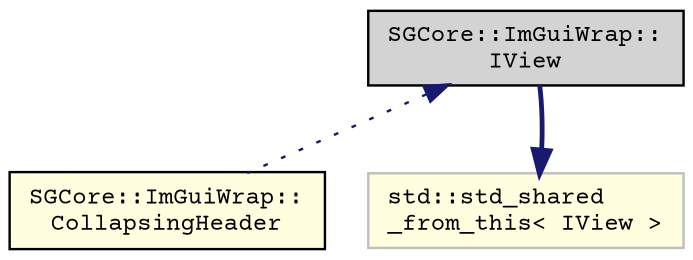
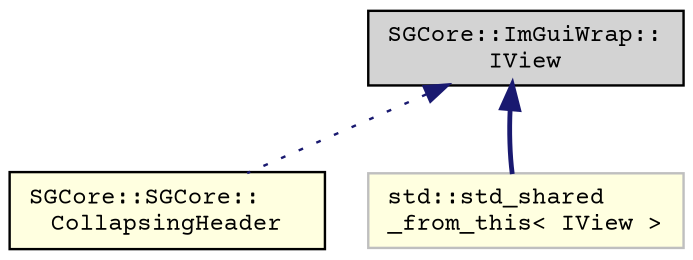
  digraph {
    fontname="Courier Prime"
    node [color=black fillcolor=lightyellow fontname="Courier Prime" fontsize=10 shape=record style=filled]
    edge [color=midnightblue dir=back fontname="Courier Prime" fontsize=10 labelfontname=Helvetica labelfontsize=10]
-   n1 [fontcolor=black height=0.2 label="SGCore::ImGuiWrap::\lCollapsingHeader" width=0.4]
+   n1 [fontcolor=black height=0.2 label="SGCore::SGCore::\lCollapsingHeader" width=0.4]
    n2 [fillcolor=lightgrey height=0.2 label="SGCore::ImGuiWrap::\lIView" width=0.4]
    n3 [color=grey75 height=0.2 label="std::std_shared\l_from_this\< IView \>" width=0.4]
    n2 -> n1 [style=dotted]
-   n3 -> n2 [style=bold]
+   n2 -> n3 [style=bold]
  }
